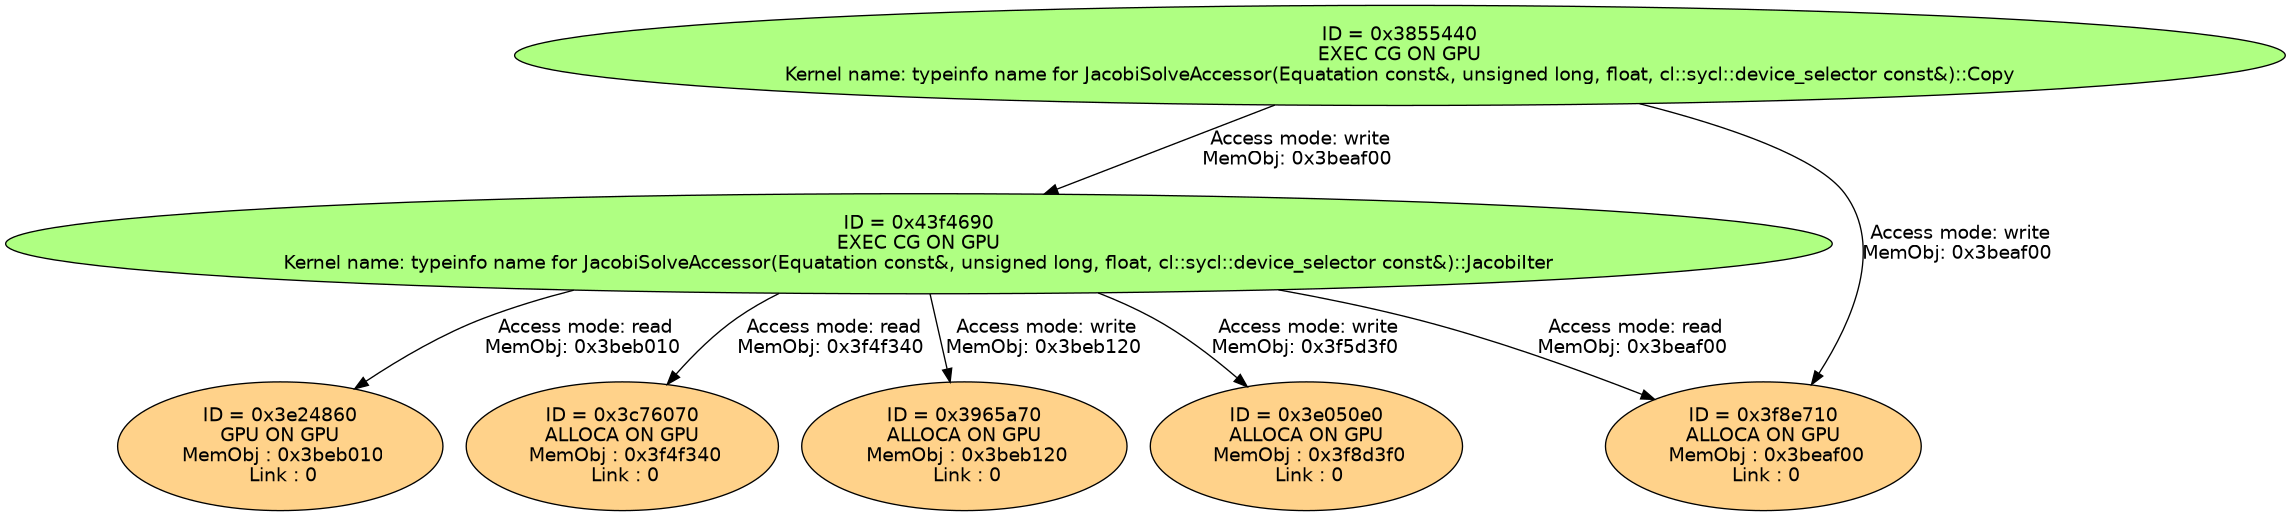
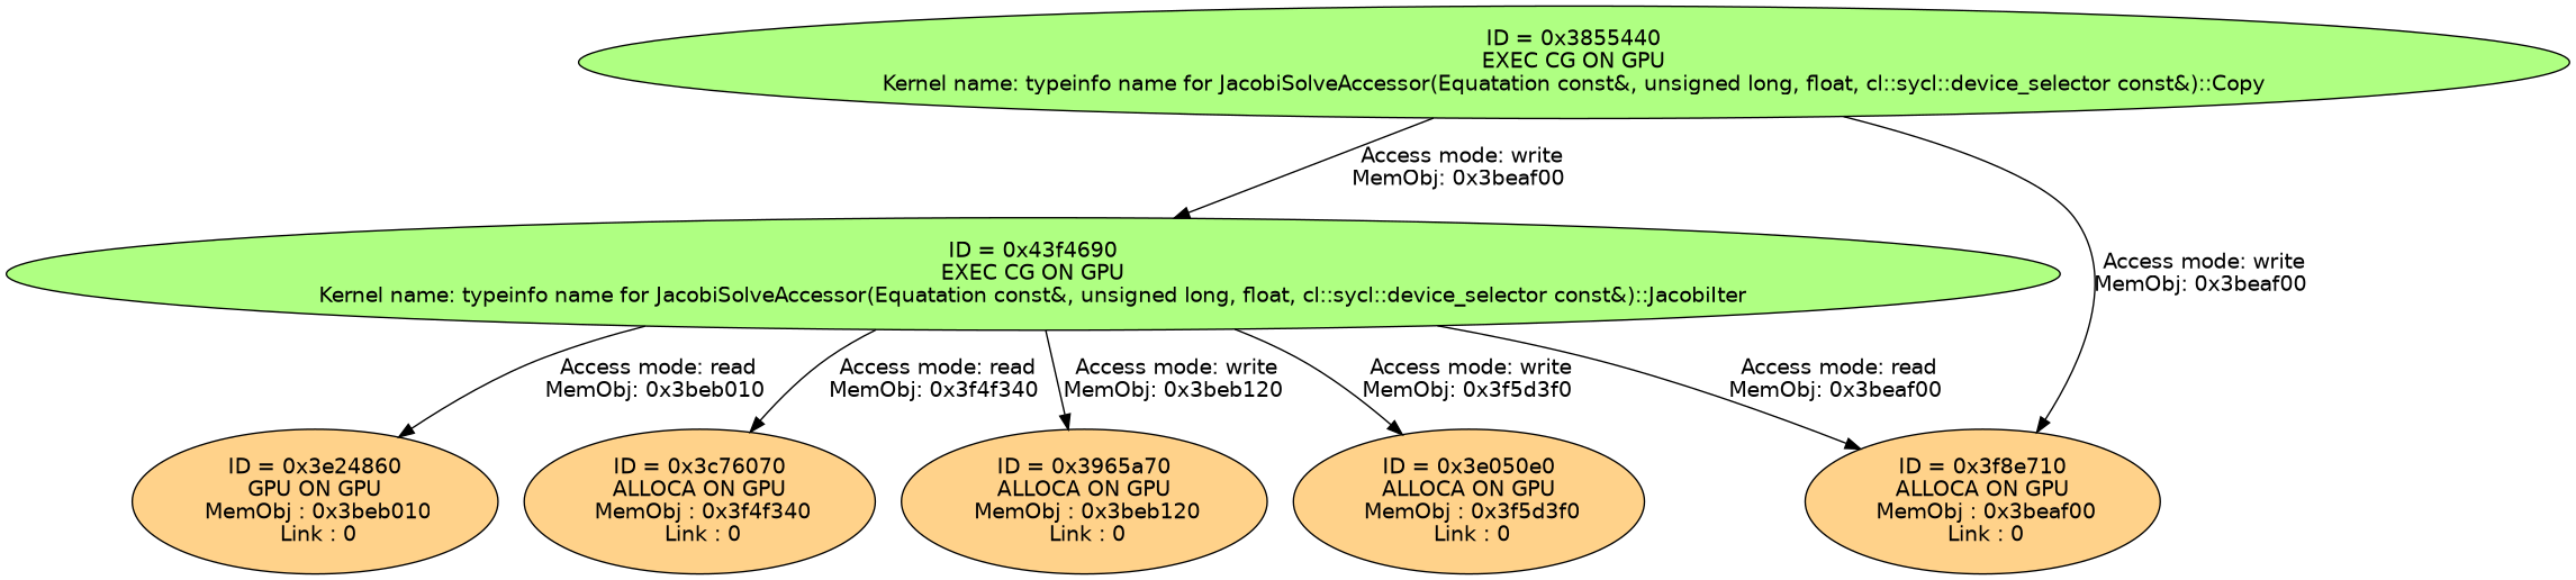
  strict digraph {
    fontname="DejaVu Sans"
    node [fillcolor="#FFD28A" fontname="DejaVu Sans" style=filled]
    edge [fontname="DejaVu Sans"]
    n1 [fillcolor="#AFFF82" label="ID = 0x3855440\nEXEC CG ON GPU\nKernel name: typeinfo name for JacobiSolveAccessor(Equatation const&, unsigned long, float, cl::sycl::device_selector const&)::Copy\n"]
    n2 [fillcolor="#AFFF82" label="ID = 0x43f4690\nEXEC CG ON GPU\nKernel name: typeinfo name for JacobiSolveAccessor(Equatation const&, unsigned long, float, cl::sycl::device_selector const&)::JacobiIter\n"]
    n3 [label="ID = 0x3f8e710\nALLOCA ON GPU\n MemObj : 0x3beaf00\n Link : 0\n"]
    n4 [label="ID = 0x3e24860\nGPU ON GPU\n MemObj : 0x3beb010\n Link : 0\n"]
    n5 [label="ID = 0x3c76070\nALLOCA ON GPU\n MemObj : 0x3f4f340\n Link : 0\n"]
    n6 [label="ID = 0x3965a70\nALLOCA ON GPU\n MemObj : 0x3beb120\n Link : 0\n"]
-   n7 [label="ID = 0x3e050e0\nALLOCA ON GPU\n MemObj : 0x3f8d3f0\n Link : 0\n"]
+   n7 [label="ID = 0x3e050e0\nALLOCA ON GPU\n MemObj : 0x3f5d3f0\n Link : 0\n"]
    n1 -> n2 [label="Access mode: write\nMemObj: 0x3beaf00 "]
    n1 -> n3 [label="Access mode: write\nMemObj: 0x3beaf00 "]
    n2 -> n3 [label="Access mode: read\nMemObj: 0x3beaf00 "]
    n2 -> n4 [label="Access mode: read\nMemObj: 0x3beb010 "]
    n2 -> n5 [label="Access mode: read\nMemObj: 0x3f4f340 "]
    n2 -> n6 [label="Access mode: write\nMemObj: 0x3beb120 "]
    n2 -> n7 [label="Access mode: write\nMemObj: 0x3f5d3f0 "]
  }
